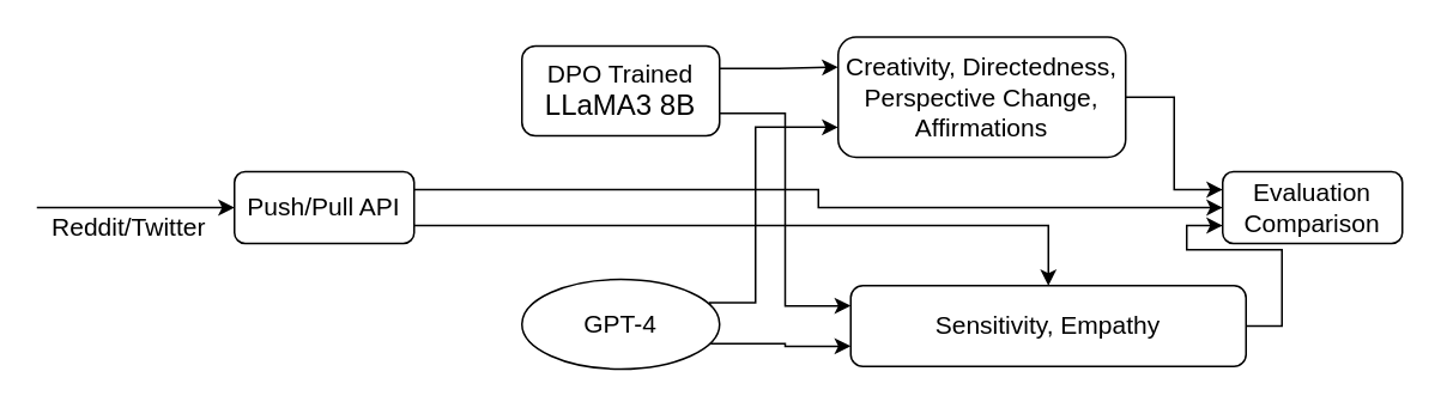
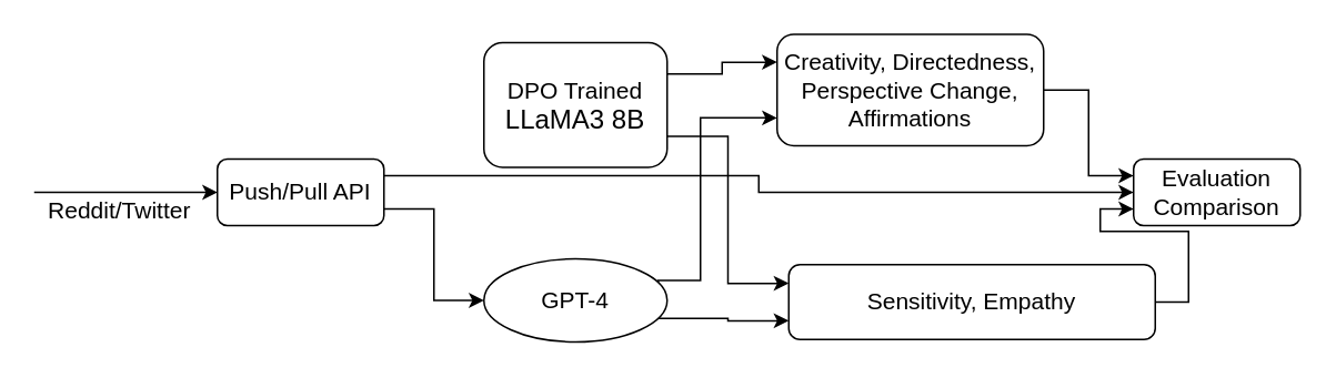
  <mxCell id="0" />
  <mxCell id="1" parent="0" />
  <mxCell id="2" style="edgeStyle=orthogonalEdgeStyle;rounded=0;orthogonalLoop=1;jettySize=auto;html=1;exitX=1;exitY=0.25;exitDx=0;exitDy=0;" edge="1" parent="1" source="4" target="17"><mxGeometry relative="1" as="geometry" /></mxCell>
- <mxCell id="3" style="edgeStyle=orthogonalEdgeStyle;rounded=0;orthogonalLoop=1;jettySize=auto;html=1;exitX=1;exitY=0.75;exitDx=0;exitDy=0;" edge="1" parent="1" source="4" target="16"><mxGeometry relative="1" as="geometry" /></mxCell>
+ <mxCell id="3" style="edgeStyle=orthogonalEdgeStyle;rounded=0;orthogonalLoop=1;jettySize=auto;html=1;exitX=1;exitY=0.75;exitDx=0;exitDy=0;entryX=0;entryY=0.5;entryDx=0;entryDy=0;" edge="1" parent="1" source="4" target="12"><mxGeometry relative="1" as="geometry" /></mxCell>
  <mxCell id="4" value="&lt;font style=&quot;font-size: 14px;&quot;&gt;Push/Pull API&lt;/font&gt;" style="rounded=1;whiteSpace=wrap;html=1;" vertex="1" parent="1"><mxGeometry x="130" y="95" width="100" height="40" as="geometry" /></mxCell>
  <mxCell id="5" value="" style="endArrow=classic;html=1;rounded=0;entryX=0;entryY=0.5;entryDx=0;entryDy=0;" edge="1" parent="1" target="4"><mxGeometry width="50" height="50" relative="1" as="geometry"><mxPoint x="20" y="115" as="sourcePoint" /><mxPoint x="80" y="115" as="targetPoint" /></mxGeometry></mxCell>
  <mxCell id="6" value="&lt;font style=&quot;font-size: 14px;&quot;&gt;Reddit/Twitter&lt;/font&gt;" style="edgeLabel;html=1;align=center;verticalAlign=middle;resizable=0;points=[];" vertex="1" connectable="0" parent="5"><mxGeometry x="-0.258" y="-2" relative="1" as="geometry"><mxPoint x="9" y="8" as="offset" /></mxGeometry></mxCell>
  <mxCell id="7" style="edgeStyle=orthogonalEdgeStyle;rounded=0;orthogonalLoop=1;jettySize=auto;html=1;exitX=1;exitY=0.25;exitDx=0;exitDy=0;entryX=0;entryY=0.25;entryDx=0;entryDy=0;" edge="1" parent="1" source="9" target="14"><mxGeometry relative="1" as="geometry" /></mxCell>
  <mxCell id="8" style="edgeStyle=orthogonalEdgeStyle;rounded=0;orthogonalLoop=1;jettySize=auto;html=1;exitX=1;exitY=0.75;exitDx=0;exitDy=0;entryX=0;entryY=0.25;entryDx=0;entryDy=0;" edge="1" parent="1" source="9" target="16"><mxGeometry relative="1" as="geometry" /></mxCell>
- <mxCell id="9" value="&lt;font style=&quot;font-size: 14px;&quot;&gt;DPO Trained&lt;/font&gt;&lt;div&gt;&lt;font size=&quot;3&quot;&gt;LLaMA3 8B&lt;/font&gt;&lt;/div&gt;" style="rounded=1;whiteSpace=wrap;html=1;" vertex="1" parent="1"><mxGeometry x="290" y="25" width="110" height="50" as="geometry" /></mxCell>
+ <mxCell id="9" value="&lt;font style=&quot;font-size: 14px;&quot;&gt;DPO Trained&lt;/font&gt;&lt;div&gt;&lt;font size=&quot;3&quot;&gt;LLaMA3 8B&lt;/font&gt;&lt;/div&gt;" style="rounded=1;whiteSpace=wrap;html=1;" vertex="1" parent="1"><mxGeometry x="290" y="25" width="110" height="75" as="geometry" /></mxCell>
  <mxCell id="10" style="edgeStyle=orthogonalEdgeStyle;rounded=0;orthogonalLoop=1;jettySize=auto;html=1;exitX=1;exitY=0.75;exitDx=0;exitDy=0;entryX=0;entryY=0.75;entryDx=0;entryDy=0;" edge="1" parent="1" source="12" target="16"><mxGeometry relative="1" as="geometry" /></mxCell>
  <mxCell id="11" style="edgeStyle=orthogonalEdgeStyle;rounded=0;orthogonalLoop=1;jettySize=auto;html=1;exitX=1;exitY=0.25;exitDx=0;exitDy=0;entryX=0;entryY=0.75;entryDx=0;entryDy=0;" edge="1" parent="1" source="12" target="14"><mxGeometry relative="1" as="geometry"><Array as="points"><mxPoint x="420" y="168" /><mxPoint x="420" y="70" /></Array></mxGeometry></mxCell>
  <mxCell id="12" value="&lt;span style=&quot;font-size: 14px;&quot;&gt;GPT-4&lt;/span&gt;" style="ellipse;whiteSpace=wrap;html=1;" vertex="1" parent="1"><mxGeometry x="290" y="155" width="110" height="50" as="geometry" /></mxCell>
  <mxCell id="13" style="edgeStyle=orthogonalEdgeStyle;rounded=0;orthogonalLoop=1;jettySize=auto;html=1;exitX=1;exitY=0.5;exitDx=0;exitDy=0;entryX=0;entryY=0.25;entryDx=0;entryDy=0;" edge="1" parent="1" source="14" target="17"><mxGeometry relative="1" as="geometry" /></mxCell>
  <mxCell id="14" value="&lt;font style=&quot;font-size: 14px;&quot;&gt;Creativity, Directedness, Perspective Change, Affirmations&lt;/font&gt;" style="rounded=1;whiteSpace=wrap;html=1;" vertex="1" parent="1"><mxGeometry x="466" y="20" width="160" height="67" as="geometry" /></mxCell>
  <mxCell id="15" style="edgeStyle=orthogonalEdgeStyle;rounded=0;orthogonalLoop=1;jettySize=auto;html=1;exitX=1;exitY=0.5;exitDx=0;exitDy=0;entryX=0;entryY=0.75;entryDx=0;entryDy=0;" edge="1" parent="1" source="16" target="17"><mxGeometry relative="1" as="geometry" /></mxCell>
  <mxCell id="16" value="&lt;font style=&quot;font-size: 14px;&quot;&gt;Sensitivity, Empathy&lt;/font&gt;" style="rounded=1;whiteSpace=wrap;html=1;" vertex="1" parent="1"><mxGeometry x="473" y="158.5" width="220" height="45" as="geometry" /></mxCell>
  <mxCell id="17" value="&lt;font style=&quot;font-size: 14px;&quot;&gt;Evaluation Comparison&lt;/font&gt;" style="rounded=1;whiteSpace=wrap;html=1;" vertex="1" parent="1"><mxGeometry x="680" y="95" width="100" height="40" as="geometry" /></mxCell>
